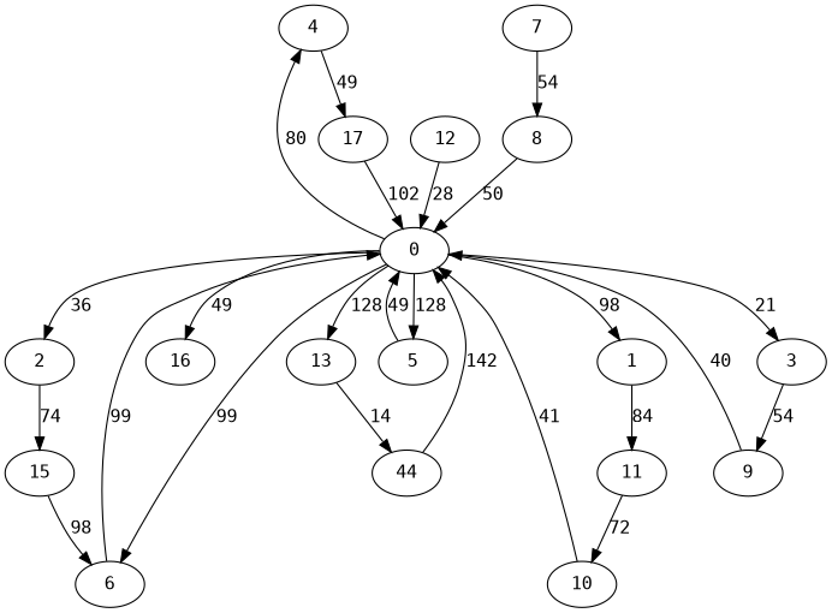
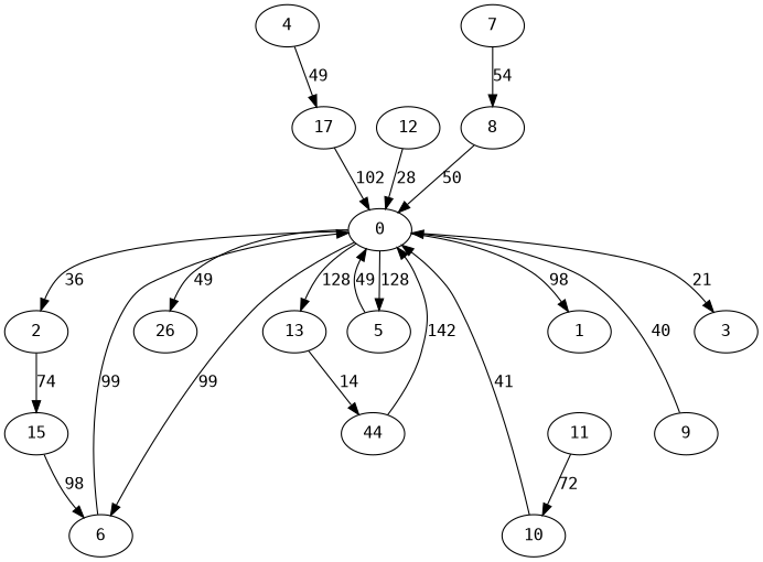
  digraph {
    fontname="DejaVu Sans Mono"
    node [fontname="DejaVu Sans Mono"]
    edge [fontname="DejaVu Sans Mono"]
    n1 [label=4]
    n2 [label=17]
    n3 [label=0]
    n4 [label=2]
    n5 [label=13]
-   n6 [label=16]
+   n6 [label=26]
    n7 [label=6]
    n8 [label=1]
    n9 [label=5]
    n10 [label=3]
    n11 [label=10]
    n12 [label=15]
    n13 [label=44]
    n14 [label=11]
    n15 [label=9]
    n16 [label=12]
    n17 [label=7]
    n18 [label=8]
    n1 -> n2 [label=49]
    n2 -> n3 [label=102]
-   n3 -> n1 [label=80]
    n3 -> n4 [label=36]
    n3 -> n5 [label=128]
    n3 -> n6 [label=49]
    n3 -> n7 [label=99]
    n3 -> n8 [label=98]
    n3 -> n9 [label=128]
    n3 -> n10 [label=21]
    n4 -> n12 [label=74]
    n5 -> n13 [label=14]
    n7 -> n3 [label=99]
-   n8 -> n14 [label=84]
    n9 -> n3 [label=49]
-   n10 -> n15 [label=54]
    n11 -> n3 [label=41]
    n12 -> n7 [label=98]
    n13 -> n3 [label=142]
    n14 -> n11 [label=72]
    n15 -> n3 [label=40]
    n16 -> n3 [label=28]
    n17 -> n18 [label=54]
    n18 -> n3 [label=50]
  }
